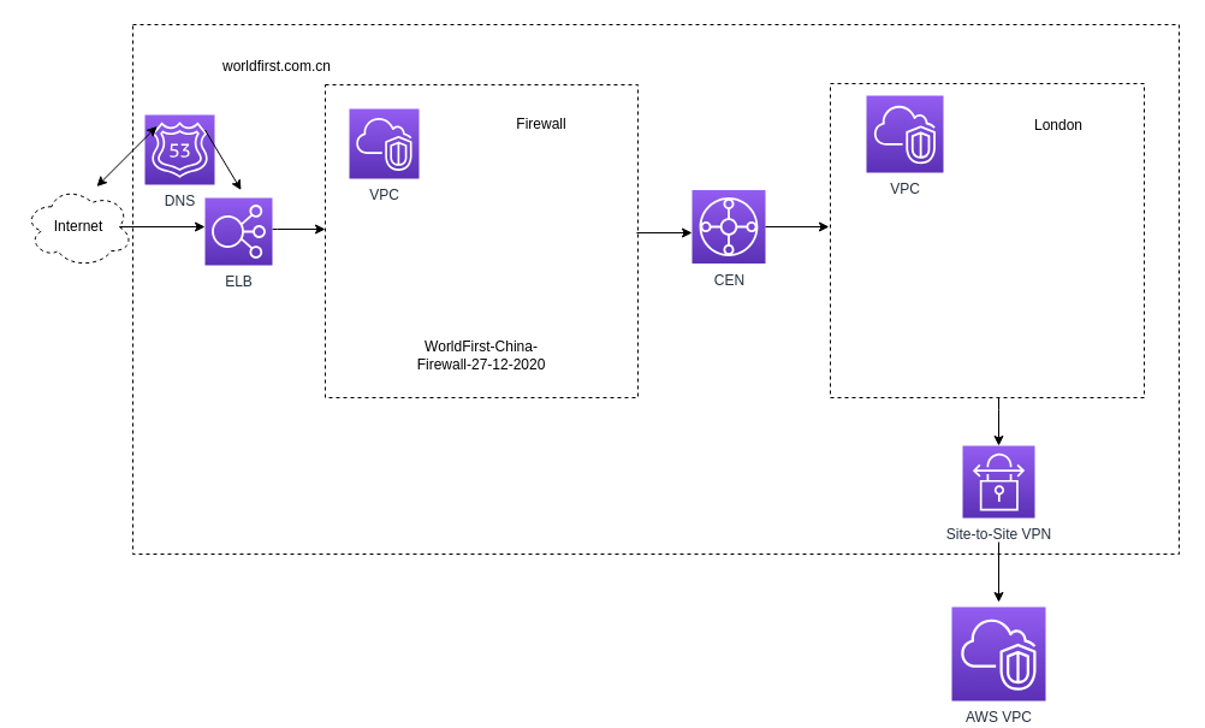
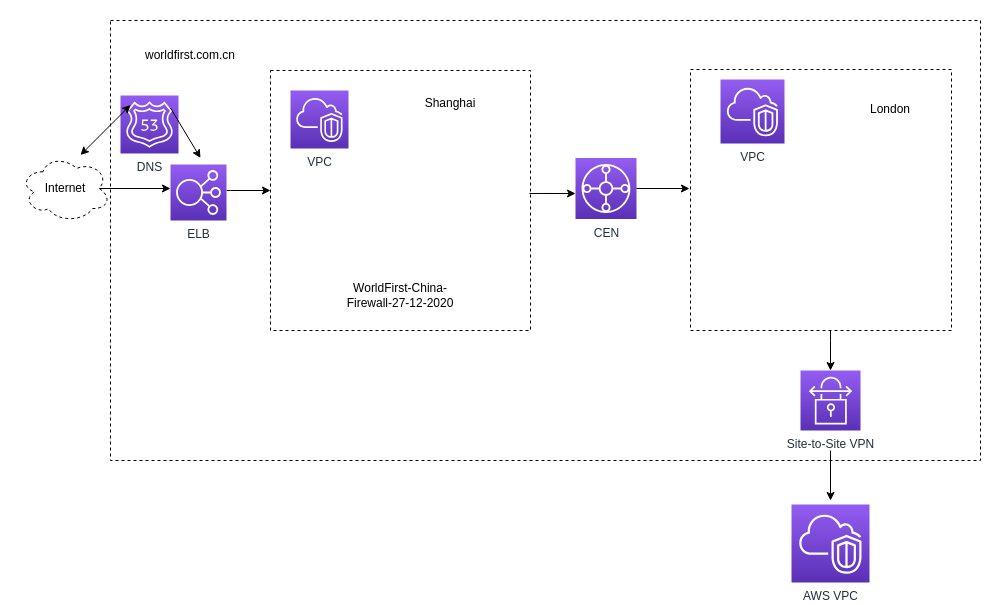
  <mxCell id="0" />
  <mxCell id="1" parent="0" />
  <mxCell id="2" value="VPC" style="sketch=0;points=[[0,0,0],[0.25,0,0],[0.5,0,0],[0.75,0,0],[1,0,0],[0,1,0],[0.25,1,0],[0.5,1,0],[0.75,1,0],[1,1,0],[0,0.25,0],[0,0.5,0],[0,0.75,0],[1,0.25,0],[1,0.5,0],[1,0.75,0]];outlineConnect=0;fontColor=#232F3E;gradientColor=#945DF2;gradientDirection=north;fillColor=#5A30B5;strokeColor=#ffffff;dashed=0;verticalLabelPosition=bottom;verticalAlign=top;align=center;html=1;fontSize=12;fontStyle=0;aspect=fixed;shape=mxgraph.aws4.resourceIcon;resIcon=mxgraph.aws4.vpc;" vertex="1" parent="1"><mxGeometry x="290" y="90" width="58" height="58" as="geometry" /></mxCell>
  <mxCell id="3" value="" style="whiteSpace=wrap;html=1;aspect=fixed;dashed=1;fillColor=none;strokeColor=default;shadow=0;" vertex="1" parent="1"><mxGeometry x="270" y="70" width="260" height="260" as="geometry" /></mxCell>
  <mxCell id="4" value="VPC" style="sketch=0;points=[[0,0,0],[0.25,0,0],[0.5,0,0],[0.75,0,0],[1,0,0],[0,1,0],[0.25,1,0],[0.5,1,0],[0.75,1,0],[1,1,0],[0,0.25,0],[0,0.5,0],[0,0.75,0],[1,0.25,0],[1,0.5,0],[1,0.75,0]];outlineConnect=0;fontColor=#232F3E;gradientColor=#945DF2;gradientDirection=north;fillColor=#5A30B5;strokeColor=#ffffff;dashed=0;verticalLabelPosition=bottom;verticalAlign=top;align=center;html=1;fontSize=12;fontStyle=0;aspect=fixed;shape=mxgraph.aws4.resourceIcon;resIcon=mxgraph.aws4.vpc;" vertex="1" parent="1"><mxGeometry x="720" y="79" width="64" height="64" as="geometry" /></mxCell>
  <mxCell id="5" value="" style="edgeStyle=orthogonalEdgeStyle;rounded=0;orthogonalLoop=1;jettySize=auto;html=1;" edge="1" parent="1" source="6" target="12"><mxGeometry relative="1" as="geometry"><Array as="points"><mxPoint x="830" y="340" /><mxPoint x="830" y="340" /></Array></mxGeometry></mxCell>
  <mxCell id="6" value="" style="whiteSpace=wrap;html=1;aspect=fixed;dashed=1;fillColor=none;" vertex="1" parent="1"><mxGeometry x="690" y="69" width="261" height="261" as="geometry" /></mxCell>
- <mxCell id="7" value="Firewall" style="text;html=1;strokeColor=none;fillColor=none;align=center;verticalAlign=middle;whiteSpace=wrap;rounded=0;dashed=1;" vertex="1" parent="1"><mxGeometry x="420" y="88" width="60" height="30" as="geometry" /></mxCell>
- <mxCell id="8" value="London" style="text;html=1;strokeColor=none;fillColor=none;align=center;verticalAlign=middle;whiteSpace=wrap;rounded=0;dashed=1;" vertex="1" parent="1"><mxGeometry x="850" y="89" width="60" height="30" as="geometry" /></mxCell>
+ <mxCell id="7" value="Shanghai" style="text;html=1;strokeColor=none;fillColor=none;align=center;verticalAlign=middle;whiteSpace=wrap;rounded=0;dashed=1;" vertex="1" parent="1"><mxGeometry x="420" y="88" width="60" height="30" as="geometry" /></mxCell>
+ <mxCell id="8" value="London" style="text;html=1;strokeColor=none;fillColor=none;align=center;verticalAlign=middle;whiteSpace=wrap;rounded=0;dashed=1;" vertex="1" parent="1"><mxGeometry x="860" y="94" width="60" height="30" as="geometry" /></mxCell>
  <mxCell id="9" value="" style="edgeStyle=orthogonalEdgeStyle;rounded=0;orthogonalLoop=1;jettySize=auto;html=1;" edge="1" parent="1" source="10" target="3"><mxGeometry relative="1" as="geometry"><Array as="points"><mxPoint x="230" y="190" /><mxPoint x="230" y="190" /></Array></mxGeometry></mxCell>
  <mxCell id="10" value="ELB" style="sketch=0;points=[[0,0,0],[0.25,0,0],[0.5,0,0],[0.75,0,0],[1,0,0],[0,1,0],[0.25,1,0],[0.5,1,0],[0.75,1,0],[1,1,0],[0,0.25,0],[0,0.5,0],[0,0.75,0],[1,0.25,0],[1,0.5,0],[1,0.75,0]];outlineConnect=0;fontColor=#232F3E;gradientColor=#945DF2;gradientDirection=north;fillColor=#5A30B5;strokeColor=#ffffff;dashed=0;verticalLabelPosition=bottom;verticalAlign=top;align=center;html=1;fontSize=12;fontStyle=0;aspect=fixed;shape=mxgraph.aws4.resourceIcon;resIcon=mxgraph.aws4.elastic_load_balancing;" vertex="1" parent="1"><mxGeometry x="170" y="164" width="56" height="56" as="geometry" /></mxCell>
  <mxCell id="11" value="CEN" style="sketch=0;points=[[0,0,0],[0.25,0,0],[0.5,0,0],[0.75,0,0],[1,0,0],[0,1,0],[0.25,1,0],[0.5,1,0],[0.75,1,0],[1,1,0],[0,0.25,0],[0,0.5,0],[0,0.75,0],[1,0.25,0],[1,0.5,0],[1,0.75,0]];outlineConnect=0;fontColor=#232F3E;gradientColor=#945DF2;gradientDirection=north;fillColor=#5A30B5;strokeColor=#ffffff;dashed=0;verticalLabelPosition=bottom;verticalAlign=top;align=center;html=1;fontSize=12;fontStyle=0;aspect=fixed;shape=mxgraph.aws4.resourceIcon;resIcon=mxgraph.aws4.transit_gateway;" vertex="1" parent="1"><mxGeometry x="575" y="157.5" width="61" height="61" as="geometry" /></mxCell>
  <mxCell id="12" value="Site-to-Site VPN" style="sketch=0;points=[[0,0,0],[0.25,0,0],[0.5,0,0],[0.75,0,0],[1,0,0],[0,1,0],[0.25,1,0],[0.5,1,0],[0.75,1,0],[1,1,0],[0,0.25,0],[0,0.5,0],[0,0.75,0],[1,0.25,0],[1,0.5,0],[1,0.75,0]];outlineConnect=0;fontColor=#232F3E;gradientColor=#945DF2;gradientDirection=north;fillColor=#5A30B5;strokeColor=#ffffff;dashed=0;verticalLabelPosition=bottom;verticalAlign=top;align=center;html=1;fontSize=12;fontStyle=0;aspect=fixed;shape=mxgraph.aws4.resourceIcon;resIcon=mxgraph.aws4.site_to_site_vpn;" vertex="1" parent="1"><mxGeometry x="800" y="370" width="60" height="60" as="geometry" /></mxCell>
  <mxCell id="13" value="WorldFirst-China-Firewall-27-12-2020" style="text;html=1;strokeColor=none;fillColor=none;align=center;verticalAlign=middle;whiteSpace=wrap;rounded=0;dashed=1;" vertex="1" parent="1"><mxGeometry x="335" y="280" width="130" height="30" as="geometry" /></mxCell>
  <mxCell id="14" value="" style="endArrow=classic;html=1;rounded=0;exitX=1;exitY=0.5;exitDx=0;exitDy=0;exitPerimeter=0;entryX=-0.004;entryY=0.456;entryDx=0;entryDy=0;entryPerimeter=0;" edge="1" parent="1" source="11" target="6"><mxGeometry width="50" height="50" relative="1" as="geometry"><mxPoint x="640" y="220" as="sourcePoint" /><mxPoint x="690" y="170" as="targetPoint" /></mxGeometry></mxCell>
  <mxCell id="15" value="" style="endArrow=classic;html=1;rounded=0;exitX=1.015;exitY=0.473;exitDx=0;exitDy=0;exitPerimeter=0;" edge="1" parent="1"><mxGeometry width="50" height="50" relative="1" as="geometry"><mxPoint x="528.9" y="192.98" as="sourcePoint" /><mxPoint x="575" y="193" as="targetPoint" /></mxGeometry></mxCell>
  <mxCell id="16" value="AWS VPC" style="sketch=0;points=[[0,0,0],[0.25,0,0],[0.5,0,0],[0.75,0,0],[1,0,0],[0,1,0],[0.25,1,0],[0.5,1,0],[0.75,1,0],[1,1,0],[0,0.25,0],[0,0.5,0],[0,0.75,0],[1,0.25,0],[1,0.5,0],[1,0.75,0]];outlineConnect=0;fontColor=#232F3E;gradientColor=#945DF2;gradientDirection=north;fillColor=#5A30B5;strokeColor=#ffffff;dashed=0;verticalLabelPosition=bottom;verticalAlign=top;align=center;html=1;fontSize=12;fontStyle=0;aspect=fixed;shape=mxgraph.aws4.resourceIcon;resIcon=mxgraph.aws4.vpc;shadow=0;" vertex="1" parent="1"><mxGeometry x="791" y="504" width="78" height="78" as="geometry" /></mxCell>
  <mxCell id="17" value="" style="endArrow=classic;html=1;rounded=0;" edge="1" parent="1"><mxGeometry width="50" height="50" relative="1" as="geometry"><mxPoint x="830" y="450" as="sourcePoint" /><mxPoint x="830" y="500" as="targetPoint" /></mxGeometry></mxCell>
  <mxCell id="18" value="Internet" style="ellipse;shape=cloud;whiteSpace=wrap;html=1;shadow=0;dashed=1;strokeColor=default;fillColor=none;" vertex="1" parent="1"><mxGeometry x="20" y="154.5" width="90" height="67" as="geometry" /></mxCell>
  <mxCell id="19" value="" style="endArrow=classic;html=1;rounded=0;exitX=0.875;exitY=0.5;exitDx=0;exitDy=0;exitPerimeter=0;" edge="1" parent="1" source="18"><mxGeometry width="50" height="50" relative="1" as="geometry"><mxPoint x="120" y="190" as="sourcePoint" /><mxPoint x="170" y="188" as="targetPoint" /></mxGeometry></mxCell>
  <mxCell id="20" value="DNS" style="sketch=0;points=[[0,0,0],[0.25,0,0],[0.5,0,0],[0.75,0,0],[1,0,0],[0,1,0],[0.25,1,0],[0.5,1,0],[0.75,1,0],[1,1,0],[0,0.25,0],[0,0.5,0],[0,0.75,0],[1,0.25,0],[1,0.5,0],[1,0.75,0]];outlineConnect=0;fontColor=#232F3E;gradientColor=#945DF2;gradientDirection=north;fillColor=#5A30B5;strokeColor=#ffffff;dashed=0;verticalLabelPosition=bottom;verticalAlign=top;align=center;html=1;fontSize=12;fontStyle=0;aspect=fixed;shape=mxgraph.aws4.resourceIcon;resIcon=mxgraph.aws4.route_53;shadow=0;" vertex="1" parent="1"><mxGeometry x="120" y="95" width="58" height="58" as="geometry" /></mxCell>
  <mxCell id="21" value="" style="endArrow=classic;startArrow=classic;html=1;rounded=0;" edge="1" parent="1"><mxGeometry width="50" height="50" relative="1" as="geometry"><mxPoint x="80" y="154.5" as="sourcePoint" /><mxPoint x="130" y="104.5" as="targetPoint" /></mxGeometry></mxCell>
  <mxCell id="22" value="" style="endArrow=classic;html=1;rounded=0;" edge="1" parent="1"><mxGeometry width="50" height="50" relative="1" as="geometry"><mxPoint x="170" y="107.5" as="sourcePoint" /><mxPoint x="200" y="157.5" as="targetPoint" /></mxGeometry></mxCell>
  <mxCell id="23" value="" style="rounded=0;whiteSpace=wrap;html=1;shadow=0;dashed=1;strokeColor=default;fillColor=none;" vertex="1" parent="1"><mxGeometry x="110" y="20" width="870" height="440" as="geometry" /></mxCell>
- <mxCell id="24" value="worldfirst.com.cn" style="text;html=1;strokeColor=none;fillColor=none;align=center;verticalAlign=middle;whiteSpace=wrap;rounded=0;shadow=0;dashed=1;" vertex="1" parent="1"><mxGeometry x="180" y="40" width="100" height="30" as="geometry" /></mxCell>
+ <mxCell id="24" value="worldfirst.com.cn" style="text;html=1;strokeColor=none;fillColor=none;align=center;verticalAlign=middle;whiteSpace=wrap;rounded=0;shadow=0;dashed=1;" vertex="1" parent="1"><mxGeometry x="140" y="40" width="100" height="30" as="geometry" /></mxCell>
